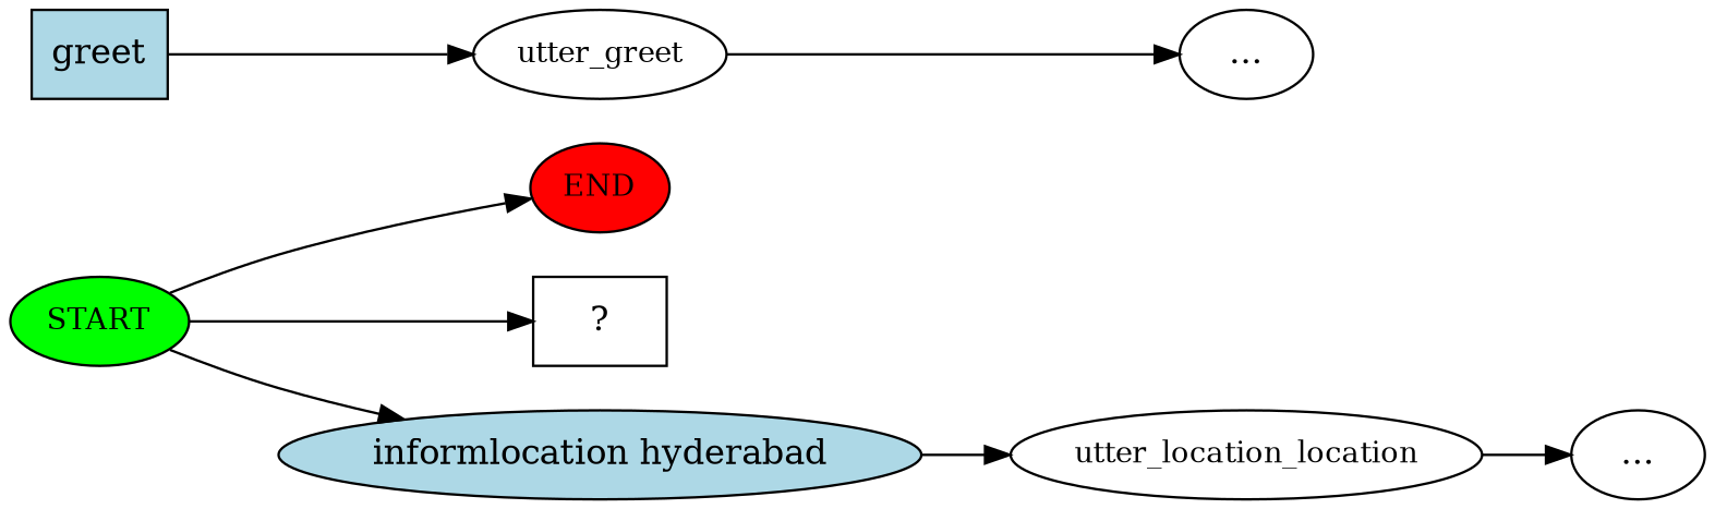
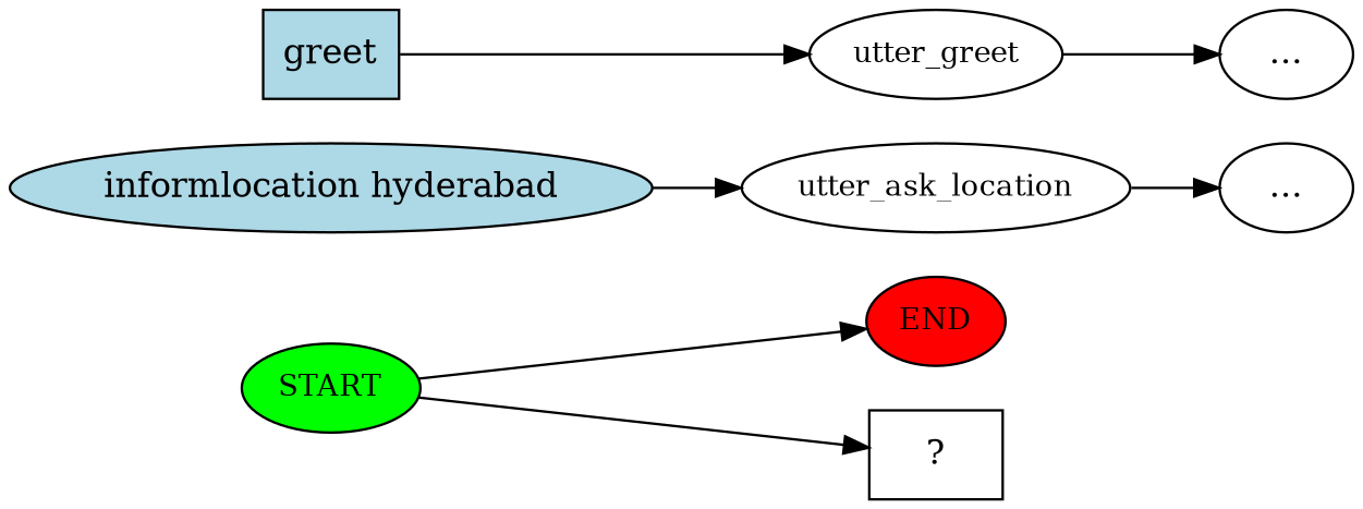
  digraph {
    rankdir=LR
    n1 [fillcolor=green fontsize=12 label=START style=filled]
    n2 [fillcolor=red fontsize=12 label=END style=filled]
    n3 [label="  ?  " shape=rect]
    n4 [fillcolor=lightblue label="informlocation hyderabad" shape=ellipse style=filled]
    n5 [fillcolor=lightblue label=greet shape=rect style=filled]
    n6 [fontsize=12 label=utter_greet]
-   n7 [fontsize=12 label=utter_location_location]
+   n7 [fontsize=12 label=utter_ask_location]
    n8 [label="..."]
    n9 [label="..."]
    n1 -> n2
    n1 -> n3
-   n1 -> n4
    n4 -> n7
    n5 -> n6
    n6 -> n8
    n7 -> n9
  }
